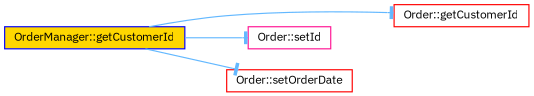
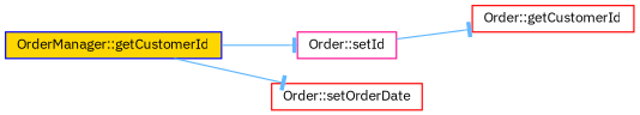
  digraph {
    fontname="IBM Plex Sans"
    rankdir=LR
    node [color=red fillcolor=white fontname="IBM Plex Sans" fontsize=10 shape=box style=filled]
    edge [arrowhead=tee color=steelblue1 fontname="IBM Plex Sans" fontsize=10 labelfontname=Helvetica labelfontsize=10 style=solid]
    n1 [color=blue fillcolor=gold fontcolor=black height=0.2 label="OrderManager::getCustomerId" width=0.4]
    n2 [height=0.2 label="Order::getCustomerId" width=0.4]
    n3 [color=deeppink height=0.2 label="Order::setId" width=0.4]
    n4 [height=0.2 label="Order::setOrderDate" width=0.4]
-   n1 -> n2
+   n3 -> n2
    n1 -> n3
    n1 -> n4
  }
